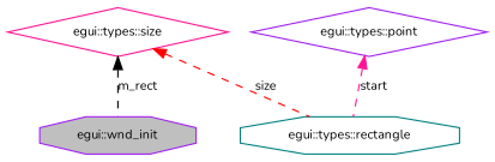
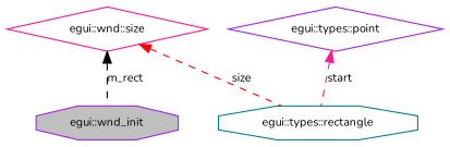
  digraph {
    fontname=Nunito
    node [color=purple fillcolor=white fontname=Nunito fontsize=10 shape=octagon style=filled]
    edge [dir=back fontname=Nunito fontsize=10 labelfontname="FreeSans.ttf" labelfontsize=10 style=dashed]
    n1 [fillcolor=grey75 fontcolor=black height=0.2 label="egui::wnd_init" width=0.4]
    n2 [color=teal height=0.2 label="egui::types::rectangle" width=0.4]
    n3 [height=0.2 label="egui::types::point" shape=diamond width=0.4]
-   n4 [color=deeppink height=0.2 label="egui::types::size" shape=diamond width=0.4]
+   n4 [color=deeppink height=0.2 label="egui::wnd::size" shape=diamond width=0.4]
    n3 -> n2 [color=deeppink label=start]
    n4 -> n1 [color=black label=m_rect]
    n4 -> n2 [color=red label=size]
  }
